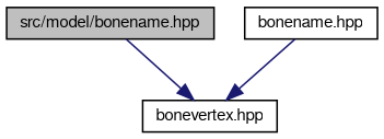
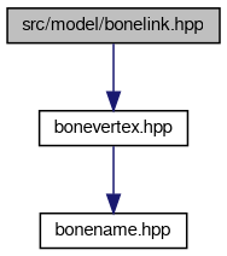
  digraph {
    node [color=black fontname=FreeSans fontsize=10 shape=record]
    edge [color=midnightblue fontname=FreeSans fontsize=10 labelfontname=FreeSans labelfontsize=10 style=solid]
-   n1 [fillcolor=grey75 fontcolor=black height=0.2 label="src/model/bonename.hpp" style=filled width=0.4]
+   n1 [fillcolor=grey75 fontcolor=black height=0.2 label="src/model/bonelink.hpp" style=filled width=0.4]
    n2 [height=0.2 label="bonevertex.hpp" width=0.4]
    n3 [height=0.2 label="bonename.hpp" width=0.4]
    n1 -> n2
-   n3 -> n2
+   n2 -> n3
  }
